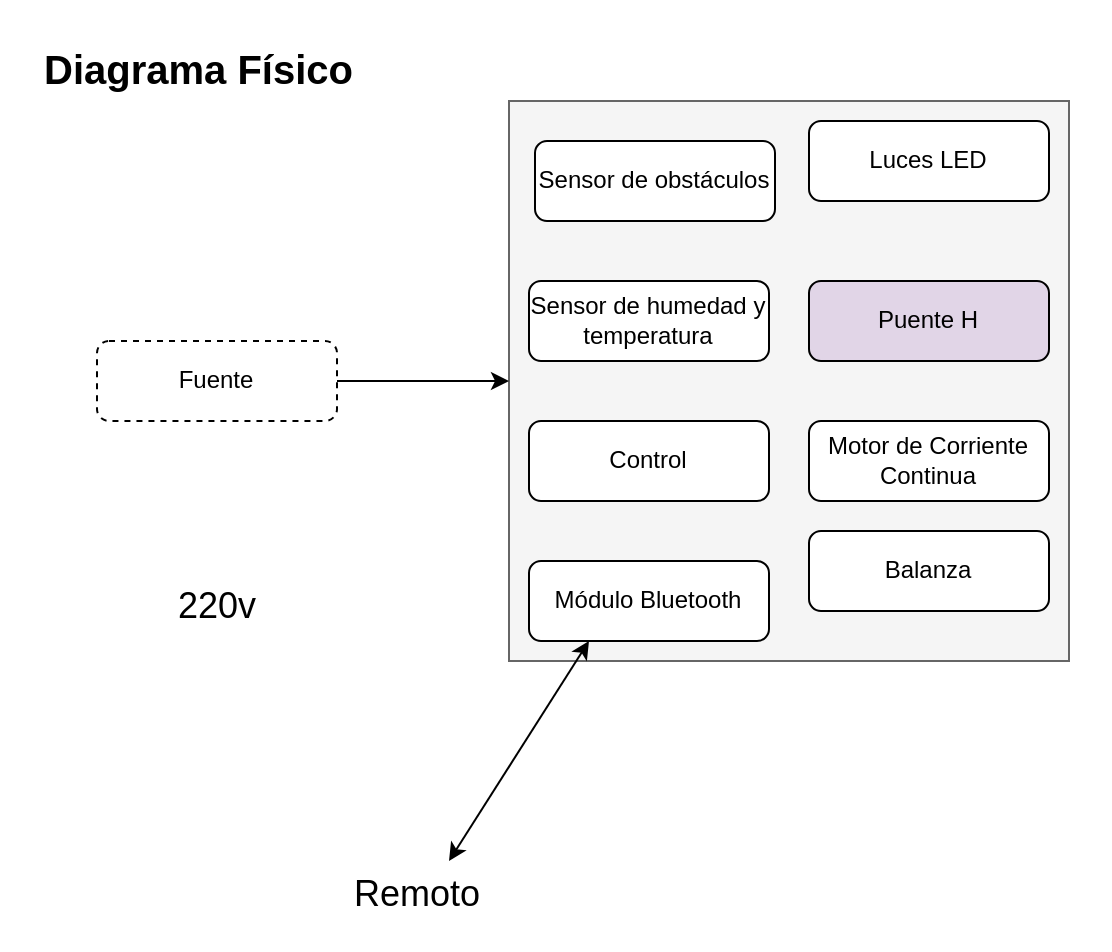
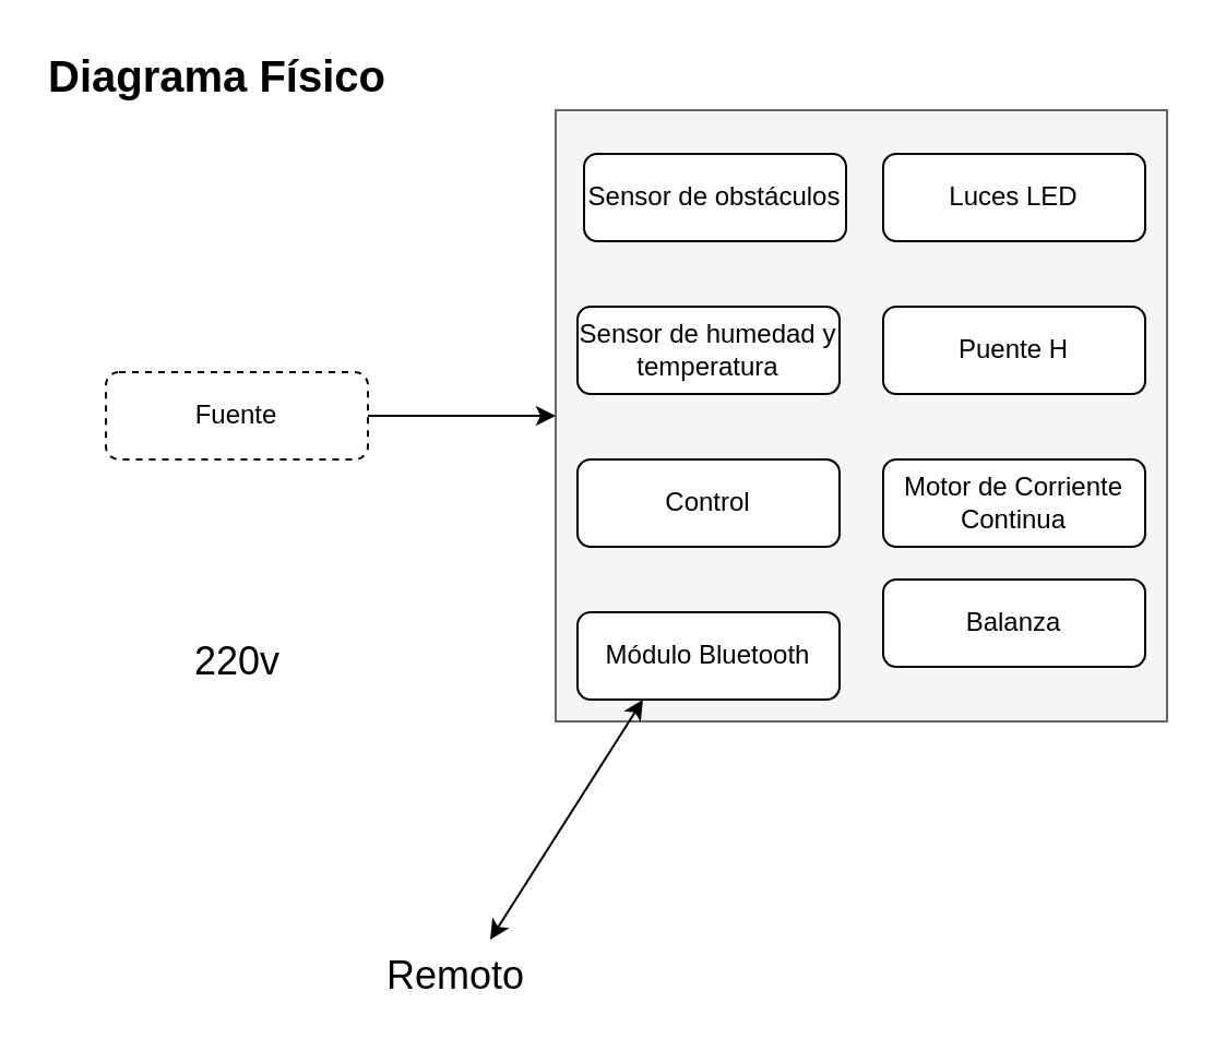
  <mxCell id="0" />
  <mxCell id="1" parent="0" />
  <mxCell id="2" value="" style="rounded=0;whiteSpace=wrap;html=1;align=center;fillColor=#f5f5f5;strokeColor=#666666;fontColor=#333333;" parent="1" vertex="1"><mxGeometry x="254" y="50" width="280" height="280" as="geometry" /></mxCell>
  <mxCell id="3" value="Diagrama Físico" style="text;html=1;resizable=0;points=[];autosize=1;align=left;verticalAlign=top;spacingTop=-4;fontSize=20;fontStyle=1" parent="1" vertex="1"><mxGeometry x="20" y="20" width="160" height="30" as="geometry" /></mxCell>
  <mxCell id="4" value="Módulo Bluetooth" style="rounded=1;whiteSpace=wrap;html=1;" parent="1" vertex="1"><mxGeometry x="264" y="280" width="120" height="40" as="geometry" /></mxCell>
  <mxCell id="5" value="" style="endArrow=classic;html=1;entryX=0.25;entryY=1;entryDx=0;entryDy=0;startArrow=classic;startFill=1;" parent="1" target="4" edge="1"><mxGeometry width="50" height="50" relative="1" as="geometry"><mxPoint x="224" y="430" as="sourcePoint" /><mxPoint x="264" y="360" as="targetPoint" /></mxGeometry></mxCell>
  <mxCell id="6" value="Remoto" style="text;html=1;resizable=0;points=[];autosize=1;align=center;verticalAlign=top;spacingTop=-4;fontSize=18;" parent="1" vertex="1"><mxGeometry x="178" y="434" width="60" height="20" as="geometry" /></mxCell>
  <mxCell id="7" value="Control" style="rounded=1;whiteSpace=wrap;html=1;" parent="1" vertex="1"><mxGeometry x="264" y="210" width="120" height="40" as="geometry" /></mxCell>
  <mxCell id="8" value="Sensor de humedad y temperatura" style="rounded=1;whiteSpace=wrap;html=1;" parent="1" vertex="1"><mxGeometry x="264" y="140" width="120" height="40" as="geometry" /></mxCell>
  <mxCell id="9" value="Sensor de obstáculos" style="rounded=1;whiteSpace=wrap;html=1;" parent="1" vertex="1"><mxGeometry x="267" y="70" width="120" height="40" as="geometry" /></mxCell>
  <mxCell id="10" value="Balanza" style="rounded=1;whiteSpace=wrap;html=1;" parent="1" vertex="1"><mxGeometry x="404" y="265" width="120" height="40" as="geometry" /></mxCell>
  <mxCell id="11" value="Motor de Corriente Continua" style="rounded=1;whiteSpace=wrap;html=1;" parent="1" vertex="1"><mxGeometry x="404" y="210" width="120" height="40" as="geometry" /></mxCell>
- <mxCell id="12" value="Puente H" style="rounded=1;whiteSpace=wrap;html=1;fillColor=#e1d5e7;" parent="1" vertex="1"><mxGeometry x="404" y="140" width="120" height="40" as="geometry" /></mxCell>
- <mxCell id="13" value="Luces LED" style="rounded=1;whiteSpace=wrap;html=1;" parent="1" vertex="1"><mxGeometry x="404" y="60" width="120" height="40" as="geometry" /></mxCell>
+ <mxCell id="12" value="Puente H" style="rounded=1;whiteSpace=wrap;html=1;" parent="1" vertex="1"><mxGeometry x="404" y="140" width="120" height="40" as="geometry" /></mxCell>
+ <mxCell id="13" value="Luces LED" style="rounded=1;whiteSpace=wrap;html=1;" parent="1" vertex="1"><mxGeometry x="404" y="70" width="120" height="40" as="geometry" /></mxCell>
  <mxCell id="14" style="edgeStyle=orthogonalEdgeStyle;rounded=0;orthogonalLoop=1;jettySize=auto;html=1;exitX=1;exitY=0.5;exitDx=0;exitDy=0;entryX=0;entryY=0.5;entryDx=0;entryDy=0;" edge="1" parent="1" source="15" target="2"><mxGeometry relative="1" as="geometry" /></mxCell>
  <mxCell id="15" value="Fuente" style="rounded=1;whiteSpace=wrap;html=1;dashed=1;" parent="1" vertex="1"><mxGeometry x="48" y="170" width="120" height="40" as="geometry" /></mxCell>
  <mxCell id="16" value="220v" style="text;html=1;resizable=0;points=[];autosize=1;align=center;verticalAlign=top;spacingTop=-4;fontSize=18;" parent="1" vertex="1"><mxGeometry x="88" y="290" width="40" height="20" as="geometry" /></mxCell>
